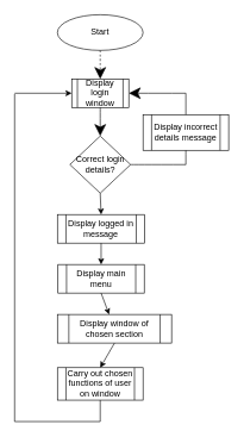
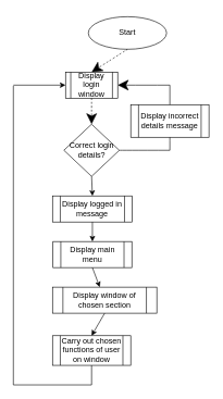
  <mxCell id="0" />
  <mxCell id="1" parent="0" />
- <mxCell id="2" value="Start" style="ellipse;whiteSpace=wrap;html=1;hachureGap=4;" parent="1" vertex="1"><mxGeometry x="80" y="20" width="120" height="50" as="geometry" /></mxCell>
+ <mxCell id="2" value="Start" style="ellipse;whiteSpace=wrap;html=1;hachureGap=4;" parent="1" vertex="1"><mxGeometry x="135" y="25" width="120" height="50" as="geometry" /></mxCell>
  <mxCell id="3" value="Display login window" style="shape=process;whiteSpace=wrap;html=1;backgroundOutline=1;hachureGap=4;" parent="1" vertex="1"><mxGeometry x="100" y="110" width="80" height="40" as="geometry" /></mxCell>
  <mxCell id="4" value="" style="endArrow=classic;html=1;rounded=0;startSize=14;endSize=14;sourcePerimeterSpacing=8;targetPerimeterSpacing=8;curved=1;exitX=0.5;exitY=1;exitDx=0;exitDy=0;entryX=0.5;entryY=0;entryDx=0;entryDy=0;dashed=1;" parent="1" source="2" target="3" edge="1"><mxGeometry width="50" height="50" relative="1" as="geometry"><mxPoint x="80" y="280" as="sourcePoint" /><mxPoint x="130" y="230" as="targetPoint" /></mxGeometry></mxCell>
  <mxCell id="5" value="Correct login details?" style="rhombus;whiteSpace=wrap;html=1;hachureGap=4;" parent="1" vertex="1"><mxGeometry x="97.5" y="190" width="85" height="80" as="geometry" /></mxCell>
- <mxCell id="6" value="" style="endArrow=classic;html=1;rounded=0;startSize=14;endSize=14;sourcePerimeterSpacing=8;targetPerimeterSpacing=8;curved=1;exitX=0.5;exitY=1;exitDx=0;exitDy=0;entryX=0.5;entryY=0;entryDx=0;entryDy=0;" parent="1" source="3" target="5" edge="1"><mxGeometry width="50" height="50" relative="1" as="geometry"><mxPoint x="80" y="270" as="sourcePoint" /><mxPoint x="130" y="220" as="targetPoint" /></mxGeometry></mxCell>
+ <mxCell id="6" value="" style="endArrow=classic;html=1;rounded=0;startSize=14;endSize=14;sourcePerimeterSpacing=8;targetPerimeterSpacing=8;curved=1;exitX=0.5;exitY=1;exitDx=0;exitDy=0;entryX=0.5;entryY=0;entryDx=0;entryDy=0;dashed=1;" parent="1" source="3" target="5" edge="1"><mxGeometry width="50" height="50" relative="1" as="geometry"><mxPoint x="80" y="270" as="sourcePoint" /><mxPoint x="130" y="220" as="targetPoint" /></mxGeometry></mxCell>
  <mxCell id="7" value="" style="endArrow=classic;html=1;rounded=0;startSize=14;endSize=14;sourcePerimeterSpacing=8;targetPerimeterSpacing=8;curved=1;entryX=1;entryY=0.5;entryDx=0;entryDy=0;" parent="1" target="3" edge="1"><mxGeometry width="50" height="50" relative="1" as="geometry"><mxPoint x="260" y="130" as="sourcePoint" /><mxPoint x="280" y="220" as="targetPoint" /><Array as="points"><mxPoint x="220" y="130" /></Array></mxGeometry></mxCell>
  <mxCell id="8" value="" style="endArrow=none;html=1;rounded=0;startSize=14;endSize=14;sourcePerimeterSpacing=8;targetPerimeterSpacing=8;curved=1;exitX=1;exitY=0.5;exitDx=0;exitDy=0;" parent="1" source="5" edge="1"><mxGeometry width="50" height="50" relative="1" as="geometry"><mxPoint x="80" y="160" as="sourcePoint" /><mxPoint x="260" y="230" as="targetPoint" /></mxGeometry></mxCell>
  <mxCell id="9" value="Display incorrect details message" style="shape=process;whiteSpace=wrap;html=1;backgroundOutline=1;hachureGap=4;" parent="1" vertex="1"><mxGeometry x="200" y="160" width="120" height="50" as="geometry" /></mxCell>
  <mxCell id="10" value="" style="endArrow=none;html=1;rounded=0;startSize=14;endSize=14;sourcePerimeterSpacing=8;targetPerimeterSpacing=8;curved=1;exitX=0.5;exitY=1;exitDx=0;exitDy=0;" parent="1" source="9" edge="1"><mxGeometry width="50" height="50" relative="1" as="geometry"><mxPoint x="80" y="140" as="sourcePoint" /><mxPoint x="260" y="230" as="targetPoint" /></mxGeometry></mxCell>
  <mxCell id="11" value="" style="endArrow=none;html=1;rounded=0;exitX=0.5;exitY=0;exitDx=0;exitDy=0;" edge="1" parent="1" source="9"><mxGeometry width="50" height="50" relative="1" as="geometry"><mxPoint x="130" y="290" as="sourcePoint" /><mxPoint x="260" y="130" as="targetPoint" /></mxGeometry></mxCell>
  <mxCell id="12" value="Display logged in message" style="shape=process;whiteSpace=wrap;html=1;backgroundOutline=1;" vertex="1" parent="1"><mxGeometry x="80" y="300" width="122.5" height="40" as="geometry" /></mxCell>
  <mxCell id="13" value="" style="endArrow=classic;html=1;rounded=0;exitX=0.5;exitY=1;exitDx=0;exitDy=0;entryX=0.5;entryY=0;entryDx=0;entryDy=0;" edge="1" parent="1" source="5" target="12"><mxGeometry width="50" height="50" relative="1" as="geometry"><mxPoint x="130" y="290" as="sourcePoint" /><mxPoint x="180" y="240" as="targetPoint" /></mxGeometry></mxCell>
  <mxCell id="14" value="Display main menu" style="shape=process;whiteSpace=wrap;html=1;backgroundOutline=1;" vertex="1" parent="1"><mxGeometry x="80.78" y="370" width="120.94" height="40" as="geometry" /></mxCell>
  <mxCell id="15" value="" style="endArrow=classic;html=1;rounded=0;entryX=0.5;entryY=0;entryDx=0;entryDy=0;exitX=0.5;exitY=1;exitDx=0;exitDy=0;" edge="1" parent="1" source="12" target="14"><mxGeometry width="50" height="50" relative="1" as="geometry"><mxPoint x="130" y="280" as="sourcePoint" /><mxPoint x="180" y="230" as="targetPoint" /></mxGeometry></mxCell>
  <mxCell id="16" value="Display window of chosen section" style="shape=process;whiteSpace=wrap;html=1;backgroundOutline=1;" vertex="1" parent="1"><mxGeometry x="80" y="440" width="160" height="40" as="geometry" /></mxCell>
  <mxCell id="17" value="" style="endArrow=classic;html=1;rounded=0;exitX=0.5;exitY=1;exitDx=0;exitDy=0;" edge="1" parent="1" source="14" target="16"><mxGeometry width="50" height="50" relative="1" as="geometry"><mxPoint x="130" y="390" as="sourcePoint" /><mxPoint x="180" y="340" as="targetPoint" /></mxGeometry></mxCell>
  <mxCell id="18" value="Carry out chosen functions of user on window" style="shape=process;whiteSpace=wrap;html=1;backgroundOutline=1;" vertex="1" parent="1"><mxGeometry x="80" y="514.5" width="120" height="45.5" as="geometry" /></mxCell>
  <mxCell id="19" value="" style="endArrow=classic;html=1;rounded=0;exitX=0.5;exitY=1;exitDx=0;exitDy=0;entryX=0.5;entryY=0;entryDx=0;entryDy=0;" edge="1" parent="1" source="16" target="18"><mxGeometry width="50" height="50" relative="1" as="geometry"><mxPoint x="130" y="390" as="sourcePoint" /><mxPoint x="180" y="340" as="targetPoint" /></mxGeometry></mxCell>
  <mxCell id="20" value="" style="endArrow=classic;html=1;rounded=0;entryX=0;entryY=0.5;entryDx=0;entryDy=0;" edge="1" parent="1" target="3"><mxGeometry width="50" height="50" relative="1" as="geometry"><mxPoint x="20" y="130" as="sourcePoint" /><mxPoint x="180" y="390" as="targetPoint" /></mxGeometry></mxCell>
  <mxCell id="21" value="" style="endArrow=none;html=1;rounded=0;" edge="1" parent="1"><mxGeometry width="50" height="50" relative="1" as="geometry"><mxPoint x="20" y="590" as="sourcePoint" /><mxPoint x="20" y="131" as="targetPoint" /></mxGeometry></mxCell>
  <mxCell id="22" value="" style="endArrow=none;html=1;rounded=0;" edge="1" parent="1"><mxGeometry width="50" height="50" relative="1" as="geometry"><mxPoint x="140" y="590" as="sourcePoint" /><mxPoint x="20" y="590" as="targetPoint" /></mxGeometry></mxCell>
  <mxCell id="23" value="" style="endArrow=none;html=1;rounded=0;entryX=0.5;entryY=1;entryDx=0;entryDy=0;" edge="1" parent="1" target="18"><mxGeometry width="50" height="50" relative="1" as="geometry"><mxPoint x="140" y="590" as="sourcePoint" /><mxPoint x="170" y="380" as="targetPoint" /></mxGeometry></mxCell>
